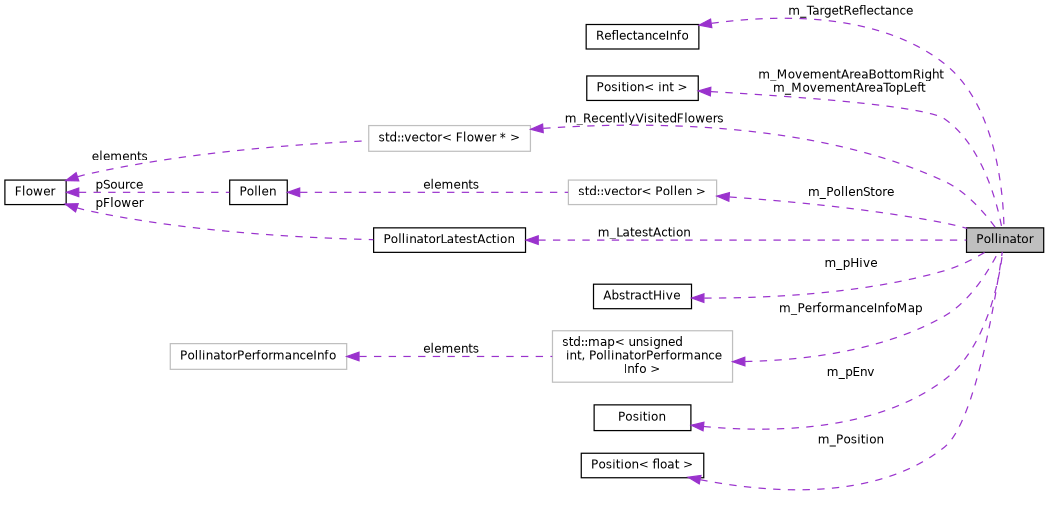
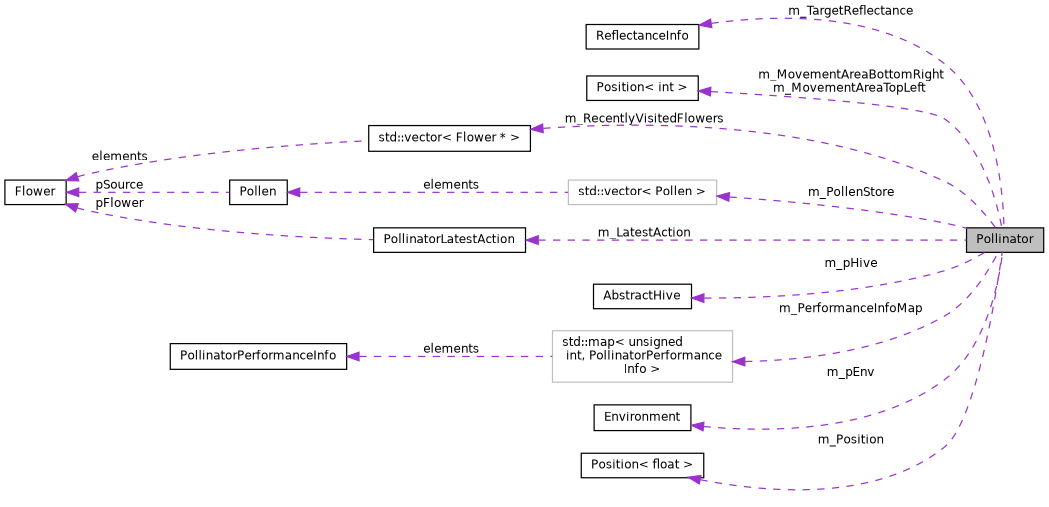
  digraph {
    rankdir=LR
    node [color=black fillcolor=white fontname=Helvetica fontsize=10 shape=record style=filled]
    edge [color=darkorchid3 dir=back fontname=Helvetica fontsize=10 labelfontname=Helvetica labelfontsize=10 style=dashed]
    n1 [fillcolor=grey75 fontcolor=black height=0.2 label=Pollinator width=0.4]
    n2 [height=0.2 label=ReflectanceInfo width=0.4]
    n3 [height=0.2 label="Position\< int \>" width=0.4]
-   n4 [color=grey75 height=0.2 label="std::vector\< Flower * \>" width=0.4]
+   n4 [height=0.2 label="std::vector\< Flower * \>" width=0.4]
    n5 [height=0.2 label=Flower width=0.4]
    n6 [height=0.2 label=Pollen width=0.4]
    n7 [height=0.2 label=PollinatorLatestAction width=0.4]
    n8 [color=grey75 height=0.2 label="std::vector\< Pollen \>" width=0.4]
    n9 [height=0.2 label=AbstractHive width=0.4]
    n10 [color=grey75 height=0.2 label="std::map\< unsigned\l int, PollinatorPerformance\lInfo \>" width=0.4]
-   n11 [color=grey75 height=0.2 label=PollinatorPerformanceInfo width=0.4]
-   n12 [height=0.2 label=Position width=0.4]
+   n11 [height=0.2 label=PollinatorPerformanceInfo width=0.4]
+   n12 [height=0.2 label=Environment width=0.4]
    n13 [height=0.2 label="Position\< float \>" width=0.4]
    n2 -> n1 [label=" m_TargetReflectance"]
    n3 -> n1 [label=" m_MovementAreaBottomRight\nm_MovementAreaTopLeft"]
    n4 -> n1 [label=" m_RecentlyVisitedFlowers"]
    n5 -> n4 [label=" elements"]
    n5 -> n6 [label=" pSource"]
    n5 -> n7 [label=" pFlower"]
    n6 -> n8 [label=" elements"]
    n7 -> n1 [label=" m_LatestAction"]
    n8 -> n1 [label=" m_PollenStore"]
    n9 -> n1 [label=" m_pHive"]
    n10 -> n1 [label=" m_PerformanceInfoMap"]
    n11 -> n10 [label=" elements"]
    n12 -> n1 [label=" m_pEnv"]
    n13 -> n1 [label=" m_Position"]
  }
